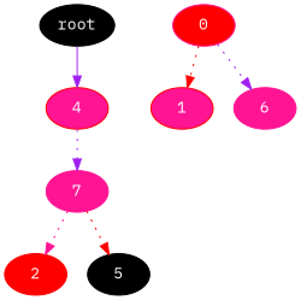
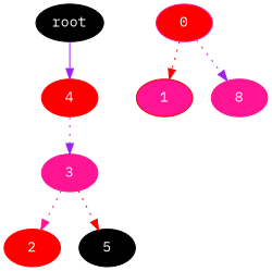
  digraph {
    fontname="IBM Plex Mono"
    node [color=red fontcolor=white fontname="IBM Plex Mono" style=filled]
    edge [color=purple fontname="IBM Plex Mono" style=dotted]
    root [color=black]
-   4 [fillcolor=deeppink]
+   4
    1 [fillcolor=deeppink]
-   3 [color=deeppink label=7]
+   3 [color=deeppink]
    2
    5 [color=black]
    0 [color=deeppink fillcolor=red]
-   6 [color=deeppink]
+   6 [color=deeppink label=8]
    root -> 4 [style=solid]
    4 -> 3
    3 -> 2 [color=deeppink]
    3 -> 5 [color=red]
    0 -> 1 [color=red]
    0 -> 6
  }
